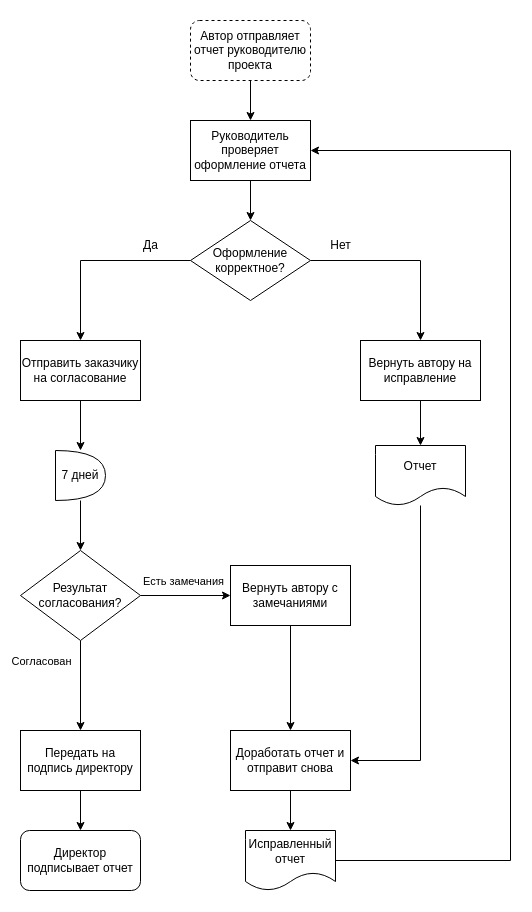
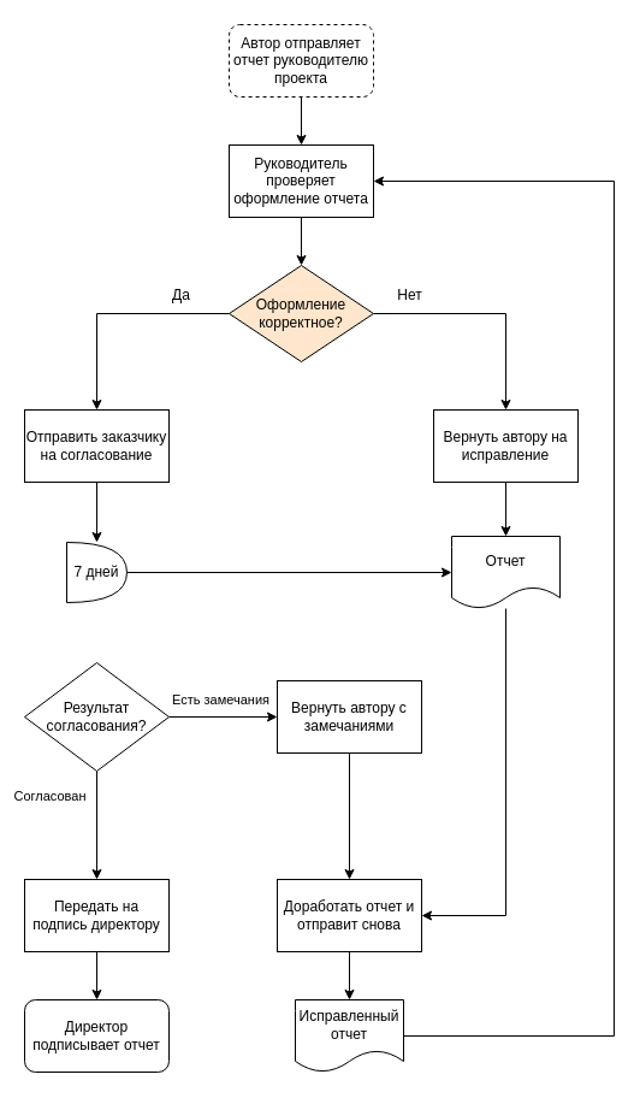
  <mxCell id="0" />
  <mxCell id="1" parent="0" />
  <mxCell id="2" value="" style="edgeStyle=orthogonalEdgeStyle;rounded=0;orthogonalLoop=1;jettySize=auto;html=1;" edge="1" parent="1" source="3" target="5"><mxGeometry relative="1" as="geometry" /></mxCell>
  <mxCell id="3" value="&lt;p data-pm-slice=&quot;1 1 [&amp;quot;ordered_list&amp;quot;,{&amp;quot;spread&amp;quot;:true,&amp;quot;startingNumber&amp;quot;:1,&amp;quot;start&amp;quot;:2382,&amp;quot;end&amp;quot;:3478},&amp;quot;regular_list_item&amp;quot;,{&amp;quot;start&amp;quot;:2382,&amp;quot;end&amp;quot;:2453},&amp;quot;list&amp;quot;,{&amp;quot;spread&amp;quot;:false,&amp;quot;start&amp;quot;:2399,&amp;quot;end&amp;quot;:2453},&amp;quot;regular_list_item&amp;quot;,{&amp;quot;start&amp;quot;:2399,&amp;quot;end&amp;quot;:2453}]&quot;&gt;Автор отправляет отчет руководителю проекта&lt;/p&gt;" style="rounded=1;whiteSpace=wrap;html=1;dashed=1;" vertex="1" parent="1"><mxGeometry x="190" y="20" width="120" height="60" as="geometry" /></mxCell>
  <mxCell id="4" value="" style="edgeStyle=orthogonalEdgeStyle;rounded=0;orthogonalLoop=1;jettySize=auto;html=1;" edge="1" parent="1" source="5" target="8"><mxGeometry relative="1" as="geometry" /></mxCell>
  <mxCell id="5" value="&lt;p data-pm-slice=&quot;1 1 [&amp;quot;ordered_list&amp;quot;,{&amp;quot;spread&amp;quot;:true,&amp;quot;startingNumber&amp;quot;:1,&amp;quot;start&amp;quot;:2382,&amp;quot;end&amp;quot;:3478},&amp;quot;regular_list_item&amp;quot;,{&amp;quot;start&amp;quot;:2455,&amp;quot;end&amp;quot;:2716},&amp;quot;list&amp;quot;,{&amp;quot;spread&amp;quot;:false,&amp;quot;start&amp;quot;:2485,&amp;quot;end&amp;quot;:2716},&amp;quot;regular_list_item&amp;quot;,{&amp;quot;start&amp;quot;:2485,&amp;quot;end&amp;quot;:2545}]&quot;&gt;Руководитель проверяет оформление отчета&lt;/p&gt;" style="rounded=0;whiteSpace=wrap;html=1;" vertex="1" parent="1"><mxGeometry x="190" y="120" width="120" height="60" as="geometry" /></mxCell>
  <mxCell id="6" style="edgeStyle=orthogonalEdgeStyle;rounded=0;orthogonalLoop=1;jettySize=auto;html=1;entryX=0.5;entryY=0;entryDx=0;entryDy=0;" edge="1" parent="1" source="8" target="10"><mxGeometry relative="1" as="geometry" /></mxCell>
  <mxCell id="7" value="" style="edgeStyle=orthogonalEdgeStyle;rounded=0;orthogonalLoop=1;jettySize=auto;html=1;" edge="1" parent="1" source="8" target="13"><mxGeometry relative="1" as="geometry" /></mxCell>
- <mxCell id="8" value="&lt;p data-pm-slice=&quot;1 1 [&amp;quot;ordered_list&amp;quot;,{&amp;quot;spread&amp;quot;:true,&amp;quot;startingNumber&amp;quot;:1,&amp;quot;start&amp;quot;:2382,&amp;quot;end&amp;quot;:3478},&amp;quot;regular_list_item&amp;quot;,{&amp;quot;start&amp;quot;:2455,&amp;quot;end&amp;quot;:2716},&amp;quot;list&amp;quot;,{&amp;quot;spread&amp;quot;:false,&amp;quot;start&amp;quot;:2485,&amp;quot;end&amp;quot;:2716},&amp;quot;regular_list_item&amp;quot;,{&amp;quot;start&amp;quot;:2549,&amp;quot;end&amp;quot;:2716}]&quot;&gt;Оформление корректное?&lt;/p&gt;" style="rhombus;whiteSpace=wrap;html=1;" vertex="1" parent="1"><mxGeometry x="190" y="220" width="120" height="80" as="geometry" /></mxCell>
+ <mxCell id="8" value="&lt;p data-pm-slice=&quot;1 1 [&amp;quot;ordered_list&amp;quot;,{&amp;quot;spread&amp;quot;:true,&amp;quot;startingNumber&amp;quot;:1,&amp;quot;start&amp;quot;:2382,&amp;quot;end&amp;quot;:3478},&amp;quot;regular_list_item&amp;quot;,{&amp;quot;start&amp;quot;:2455,&amp;quot;end&amp;quot;:2716},&amp;quot;list&amp;quot;,{&amp;quot;spread&amp;quot;:false,&amp;quot;start&amp;quot;:2485,&amp;quot;end&amp;quot;:2716},&amp;quot;regular_list_item&amp;quot;,{&amp;quot;start&amp;quot;:2549,&amp;quot;end&amp;quot;:2716}]&quot;&gt;Оформление корректное?&lt;/p&gt;" style="rhombus;whiteSpace=wrap;html=1;fillColor=#ffe6cc;" vertex="1" parent="1"><mxGeometry x="190" y="220" width="120" height="80" as="geometry" /></mxCell>
  <mxCell id="9" value="" style="edgeStyle=orthogonalEdgeStyle;rounded=0;orthogonalLoop=1;jettySize=auto;html=1;" edge="1" parent="1" source="10" target="16"><mxGeometry relative="1" as="geometry" /></mxCell>
  <mxCell id="10" value="Отправить заказчику на согласование" style="rounded=0;whiteSpace=wrap;html=1;" vertex="1" parent="1"><mxGeometry x="20" y="340" width="120" height="60" as="geometry" /></mxCell>
  <mxCell id="11" value="Да" style="text;html=1;align=center;verticalAlign=middle;resizable=0;points=[];autosize=1;strokeColor=none;fillColor=none;" vertex="1" parent="1"><mxGeometry x="130" y="230" width="40" height="30" as="geometry" /></mxCell>
  <mxCell id="12" value="" style="edgeStyle=orthogonalEdgeStyle;rounded=0;orthogonalLoop=1;jettySize=auto;html=1;" edge="1" parent="1" source="13" target="28"><mxGeometry relative="1" as="geometry" /></mxCell>
  <mxCell id="13" value="Вернуть автору на исправление" style="whiteSpace=wrap;html=1;" vertex="1" parent="1"><mxGeometry x="360" y="340" width="120" height="60" as="geometry" /></mxCell>
  <mxCell id="14" value="Нет" style="text;html=1;align=center;verticalAlign=middle;resizable=0;points=[];autosize=1;strokeColor=none;fillColor=none;" vertex="1" parent="1"><mxGeometry x="320" y="230" width="40" height="30" as="geometry" /></mxCell>
- <mxCell id="15" value="" style="edgeStyle=orthogonalEdgeStyle;rounded=0;orthogonalLoop=1;jettySize=auto;html=1;" edge="1" parent="1" source="16" target="21"><mxGeometry relative="1" as="geometry" /></mxCell>
+ <mxCell id="15" value="" style="edgeStyle=orthogonalEdgeStyle;rounded=0;orthogonalLoop=1;jettySize=auto;html=1;" edge="1" parent="1" source="16" target="28"><mxGeometry relative="1" as="geometry" /></mxCell>
  <mxCell id="16" value="7 дней" style="shape=or;whiteSpace=wrap;html=1;" vertex="1" parent="1"><mxGeometry x="55" y="450" width="50" height="50" as="geometry" /></mxCell>
  <mxCell id="17" value="" style="edgeStyle=orthogonalEdgeStyle;rounded=0;orthogonalLoop=1;jettySize=auto;html=1;" edge="1" parent="1" source="21" target="23"><mxGeometry relative="1" as="geometry" /></mxCell>
  <mxCell id="18" value="Есть замечания" style="edgeLabel;html=1;align=center;verticalAlign=middle;resizable=0;points=[];" vertex="1" connectable="0" parent="17"><mxGeometry x="-0.138" y="3" relative="1" as="geometry"><mxPoint x="3" y="-12" as="offset" /></mxGeometry></mxCell>
  <mxCell id="19" value="" style="edgeStyle=orthogonalEdgeStyle;rounded=0;orthogonalLoop=1;jettySize=auto;html=1;" edge="1" parent="1" source="21" target="25"><mxGeometry relative="1" as="geometry" /></mxCell>
  <mxCell id="20" value="Согласован" style="edgeLabel;html=1;align=center;verticalAlign=middle;resizable=0;points=[];" vertex="1" connectable="0" parent="19"><mxGeometry x="-0.393" y="1" relative="1" as="geometry"><mxPoint x="-41" y="-7" as="offset" /></mxGeometry></mxCell>
  <mxCell id="21" value="Результат согласования?" style="rhombus;whiteSpace=wrap;html=1;" vertex="1" parent="1"><mxGeometry x="20" y="550" width="120" height="90" as="geometry" /></mxCell>
  <mxCell id="22" value="" style="edgeStyle=orthogonalEdgeStyle;rounded=0;orthogonalLoop=1;jettySize=auto;html=1;" edge="1" parent="1" source="23" target="30"><mxGeometry relative="1" as="geometry" /></mxCell>
  <mxCell id="23" value="Вернуть автору с замечаниями" style="whiteSpace=wrap;html=1;" vertex="1" parent="1"><mxGeometry x="230" y="565" width="120" height="60" as="geometry" /></mxCell>
  <mxCell id="24" value="" style="edgeStyle=orthogonalEdgeStyle;rounded=0;orthogonalLoop=1;jettySize=auto;html=1;" edge="1" parent="1" source="25" target="26"><mxGeometry relative="1" as="geometry" /></mxCell>
  <mxCell id="25" value="Передать на подпись директору" style="whiteSpace=wrap;html=1;" vertex="1" parent="1"><mxGeometry x="20" y="730" width="120" height="60" as="geometry" /></mxCell>
  <mxCell id="26" value="Директор подписывает отчет" style="rounded=1;whiteSpace=wrap;html=1;" vertex="1" parent="1"><mxGeometry x="20" y="830" width="120" height="60" as="geometry" /></mxCell>
  <mxCell id="27" style="edgeStyle=orthogonalEdgeStyle;rounded=0;orthogonalLoop=1;jettySize=auto;html=1;entryX=1;entryY=0.5;entryDx=0;entryDy=0;" edge="1" parent="1" source="28" target="30"><mxGeometry relative="1" as="geometry"><Array as="points"><mxPoint x="420" y="760" /></Array></mxGeometry></mxCell>
  <mxCell id="28" value="Отчет" style="shape=document;whiteSpace=wrap;html=1;boundedLbl=1;" vertex="1" parent="1"><mxGeometry x="375" y="445" width="90" height="60" as="geometry" /></mxCell>
  <mxCell id="29" value="" style="edgeStyle=orthogonalEdgeStyle;rounded=0;orthogonalLoop=1;jettySize=auto;html=1;" edge="1" parent="1" source="30" target="32"><mxGeometry relative="1" as="geometry" /></mxCell>
  <mxCell id="30" value="Доработать отчет и отправит снова" style="whiteSpace=wrap;html=1;" vertex="1" parent="1"><mxGeometry x="230" y="730" width="120" height="60" as="geometry" /></mxCell>
  <mxCell id="31" style="edgeStyle=orthogonalEdgeStyle;rounded=0;orthogonalLoop=1;jettySize=auto;html=1;entryX=1;entryY=0.5;entryDx=0;entryDy=0;" edge="1" parent="1" source="32" target="5"><mxGeometry relative="1" as="geometry"><Array as="points"><mxPoint x="510" y="860" /><mxPoint x="510" y="150" /></Array></mxGeometry></mxCell>
  <mxCell id="32" value="Исправленный отчет" style="shape=document;whiteSpace=wrap;html=1;boundedLbl=1;" vertex="1" parent="1"><mxGeometry x="245" y="830" width="90" height="60" as="geometry" /></mxCell>
